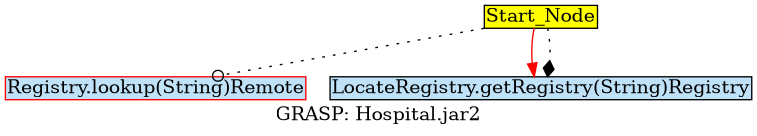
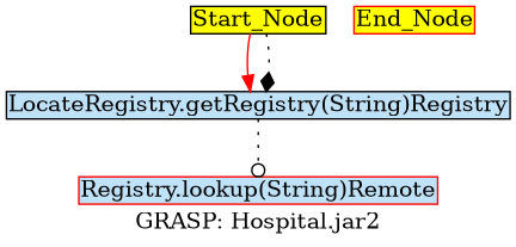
  digraph {
    label="GRASP: Hospital.jar2"
    node [color=black fillcolor=yellow margin=0.02 shape=box style=filled]
    edge [color=black style=dotted]
    Start_Node [height=0 width=0]
    "Registry.lookup(String)Remote" [color=red fillcolor="#c0e2f8" height=0 width=0]
    "LocateRegistry.getRegistry(String)Registry" [fillcolor="#c0e2f8" height=0 width=0]
-   Start_Node -> "Registry.lookup(String)Remote" [arrowhead=odot]
+   End_Node [color=red height=0 width=0]
+   "LocateRegistry.getRegistry(String)Registry" -> "Registry.lookup(String)Remote" [arrowhead=odot]
    Start_Node -> "LocateRegistry.getRegistry(String)Registry" [arrowhead=normal color=red style=solid]
    Start_Node -> "LocateRegistry.getRegistry(String)Registry" [arrowhead=diamond]
  }
